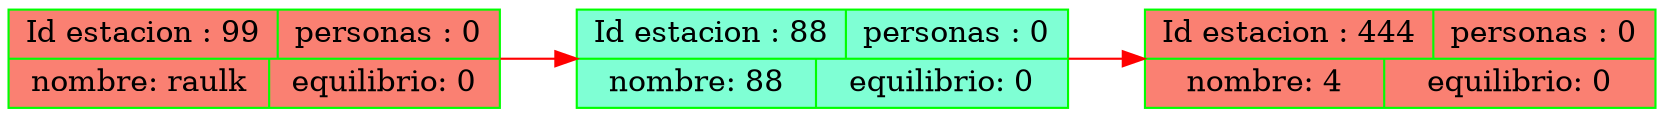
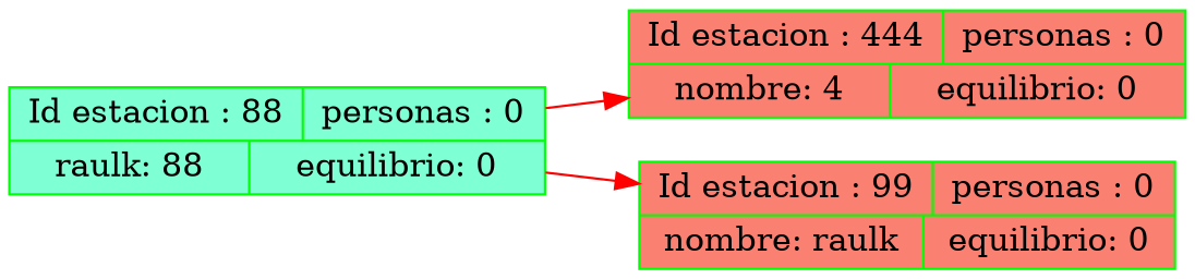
  digraph {
    rankdir=LR
    node [color=green fillcolor=salmon shape=record style=filled]
    edge [color=red]
-   n1 [fillcolor=aquamarine label=" { Id estacion : 88 |  personas : 0 } | { nombre: 88| equilibrio: 0 }  "]
+   n1 [fillcolor=aquamarine label=" { Id estacion : 88 |  personas : 0 } | { raulk: 88| equilibrio: 0 }  "]
    n2 [label=" { Id estacion : 444 |  personas : 0 } | { nombre: 4| equilibrio: 0 }  "]
    n3 [label=" { Id estacion : 99 |  personas : 0 } | { nombre: raulk| equilibrio: 0 }  "]
    n1 -> n2
-   n3 -> n1
+   n1 -> n3
  }
